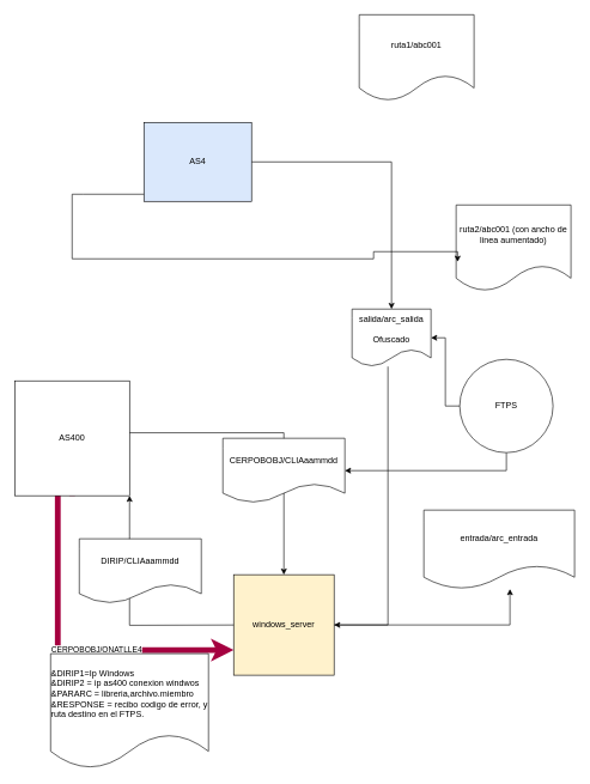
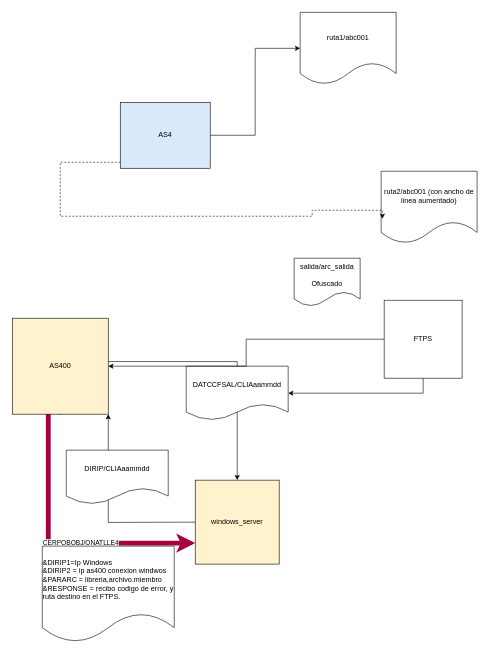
  <mxCell id="0" />
  <mxCell id="1" parent="0" />
- <mxCell id="2" style="edgeStyle=orthogonalEdgeStyle;rounded=0;orthogonalLoop=1;jettySize=auto;html=1;" edge="1" parent="1" source="3" target="20"><mxGeometry relative="1" as="geometry" /></mxCell>
+ <mxCell id="2" style="edgeStyle=orthogonalEdgeStyle;rounded=0;orthogonalLoop=1;jettySize=auto;html=1;entryX=0;entryY=0.5;entryDx=0;entryDy=0;" edge="1" parent="1" source="3" target="4"><mxGeometry relative="1" as="geometry" /></mxCell>
  <mxCell id="3" value="AS4" style="rounded=0;whiteSpace=wrap;html=1;fillColor=#dae8fc;" vertex="1" parent="1"><mxGeometry x="200" y="170" width="150" height="110" as="geometry" /></mxCell>
  <mxCell id="4" value="ruta1/abc001" style="shape=document;whiteSpace=wrap;html=1;boundedLbl=1;" vertex="1" parent="1"><mxGeometry x="500" y="20" width="160" height="120" as="geometry" /></mxCell>
  <mxCell id="5" value="ruta2/abc001 (con ancho de linea aumentado)" style="shape=document;whiteSpace=wrap;html=1;boundedLbl=1;" vertex="1" parent="1"><mxGeometry x="635" y="285" width="160" height="120" as="geometry" /></mxCell>
- <mxCell id="6" style="edgeStyle=orthogonalEdgeStyle;rounded=0;orthogonalLoop=1;jettySize=auto;html=1;entryX=0.013;entryY=0.66;entryDx=0;entryDy=0;entryPerimeter=0;" edge="1" parent="1" source="3" target="5"><mxGeometry relative="1" as="geometry"><Array as="points"><mxPoint x="115" y="270" /><mxPoint x="100" y="270" /><mxPoint x="100" y="360" /><mxPoint x="520" y="360" /><mxPoint x="520" y="350" /><mxPoint x="572" y="350" /></Array></mxGeometry></mxCell>
+ <mxCell id="6" style="edgeStyle=orthogonalEdgeStyle;rounded=0;orthogonalLoop=1;jettySize=auto;html=1;entryX=0.013;entryY=0.66;entryDx=0;entryDy=0;entryPerimeter=0;dashed=1;" edge="1" parent="1" source="3" target="5"><mxGeometry relative="1" as="geometry"><Array as="points"><mxPoint x="115" y="270" /><mxPoint x="100" y="270" /><mxPoint x="100" y="360" /><mxPoint x="520" y="360" /><mxPoint x="520" y="350" /><mxPoint x="572" y="350" /></Array></mxGeometry></mxCell>
  <mxCell id="7" style="edgeStyle=orthogonalEdgeStyle;rounded=0;orthogonalLoop=1;jettySize=auto;html=1;exitX=0.997;exitY=0.452;exitDx=0;exitDy=0;exitPerimeter=0;" edge="1" parent="1" source="22" target="13"><mxGeometry relative="1" as="geometry"><mxPoint x="200" y="585" as="sourcePoint" /></mxGeometry></mxCell>
  <mxCell id="8" style="edgeStyle=orthogonalEdgeStyle;rounded=0;orthogonalLoop=1;jettySize=auto;html=1;entryX=0;entryY=0.75;entryDx=0;entryDy=0;fillColor=#d80073;strokeColor=#A50040;strokeWidth=8;exitX=0.5;exitY=1;exitDx=0;exitDy=0;" edge="1" parent="1" source="22" target="13"><mxGeometry relative="1" as="geometry"><mxPoint x="80" y="680" as="sourcePoint" /><Array as="points"><mxPoint x="80" y="660" /><mxPoint x="80" y="905" /></Array></mxGeometry></mxCell>
  <mxCell id="9" value="CERPOBOBJ/ONATLLE4" style="edgeLabel;html=1;align=center;verticalAlign=middle;resizable=0;points=[];" vertex="1" connectable="0" parent="8"><mxGeometry x="0.289" y="1" relative="1" as="geometry"><mxPoint as="offset" /></mxGeometry></mxCell>
- <mxCell id="10" value="CERPOBOBJ/CLIAaammdd" style="shape=document;whiteSpace=wrap;html=1;boundedLbl=1;" vertex="1" parent="1"><mxGeometry x="310" y="610" width="170" height="90" as="geometry" /></mxCell>
+ <mxCell id="10" value="DATCCFSAL/CLIAaammdd" style="shape=document;whiteSpace=wrap;html=1;boundedLbl=1;" vertex="1" parent="1"><mxGeometry x="310" y="610" width="170" height="90" as="geometry" /></mxCell>
  <mxCell id="11" style="edgeStyle=orthogonalEdgeStyle;rounded=0;orthogonalLoop=1;jettySize=auto;html=1;exitX=0.5;exitY=1;exitDx=0;exitDy=0;" edge="1" parent="1" source="18" target="10"><mxGeometry relative="1" as="geometry"><mxPoint x="685" y="660" as="sourcePoint" /></mxGeometry></mxCell>
  <mxCell id="12" style="edgeStyle=orthogonalEdgeStyle;rounded=0;orthogonalLoop=1;jettySize=auto;html=1;entryX=1;entryY=1;entryDx=0;entryDy=0;" edge="1" parent="1" target="22"><mxGeometry relative="1" as="geometry"><mxPoint x="155" y="680" as="targetPoint" /><mxPoint x="350" y="870" as="sourcePoint" /></mxGeometry></mxCell>
  <mxCell id="13" value="windows_server" style="whiteSpace=wrap;html=1;aspect=fixed;fillColor=#fff2cc;" vertex="1" parent="1"><mxGeometry x="325" y="800" width="140" height="140" as="geometry" /></mxCell>
  <mxCell id="14" value="&lt;div style=&quot;text-align: justify;&quot;&gt;&lt;span style=&quot;background-color: initial;&quot;&gt;&amp;amp;DIRIP1=Ip Windows&lt;/span&gt;&lt;/div&gt;&lt;div style=&quot;text-align: justify;&quot;&gt;&lt;span style=&quot;background-color: initial;&quot;&gt;&amp;amp;DIRIP2 = ip as400 conexion windwos&lt;/span&gt;&lt;/div&gt;&lt;div style=&quot;text-align: justify;&quot;&gt;&lt;span style=&quot;background-color: initial;&quot;&gt;&amp;amp;PARARC = libreria,archivo.miembro&lt;br&gt;&amp;amp;RESPONSE = recibo codigo de error, y ruta destino en el FTPS.&lt;br&gt;&lt;/span&gt;&lt;/div&gt;" style="shape=document;whiteSpace=wrap;html=1;boundedLbl=1;" vertex="1" parent="1"><mxGeometry x="70" y="910" width="220" height="160" as="geometry" /></mxCell>
- <mxCell id="15" value="" style="edgeStyle=orthogonalEdgeStyle;rounded=0;orthogonalLoop=1;jettySize=auto;html=1;" edge="1" parent="1" source="13" target="16"><mxGeometry relative="1" as="geometry"><mxPoint x="465" y="870" as="sourcePoint" /><mxPoint x="645" y="690" as="targetPoint" /><Array as="points"><mxPoint x="710" y="870" /></Array></mxGeometry></mxCell>
- <mxCell id="16" value="entrada/arc_entrada" style="shape=document;whiteSpace=wrap;html=1;boundedLbl=1;" vertex="1" parent="1"><mxGeometry x="590" y="710" width="210" height="110" as="geometry" /></mxCell>
- <mxCell id="17" style="edgeStyle=orthogonalEdgeStyle;rounded=0;orthogonalLoop=1;jettySize=auto;html=1;entryX=1;entryY=0.5;entryDx=0;entryDy=0;" edge="1" parent="1" source="18" target="20"><mxGeometry relative="1" as="geometry" /></mxCell>
- <mxCell id="18" value="FTPS" style="ellipse;whiteSpace=wrap;html=1;aspect=fixed;" vertex="1" parent="1"><mxGeometry x="640" y="500" width="130" height="130" as="geometry" /></mxCell>
- <mxCell id="19" style="edgeStyle=orthogonalEdgeStyle;rounded=0;orthogonalLoop=1;jettySize=auto;html=1;" edge="1" parent="1" source="20" target="13"><mxGeometry relative="1" as="geometry"><Array as="points"><mxPoint x="540" y="870" /></Array></mxGeometry></mxCell>
+ <mxCell id="17" style="edgeStyle=orthogonalEdgeStyle;rounded=0;orthogonalLoop=1;jettySize=auto;html=1;" edge="1" parent="1" source="18" target="22"><mxGeometry relative="1" as="geometry" /></mxCell>
+ <mxCell id="18" value="FTPS" style="whiteSpace=wrap;html=1;aspect=fixed;" vertex="1" parent="1"><mxGeometry x="640" y="500" width="130" height="130" as="geometry" /></mxCell>
  <mxCell id="20" value="salida/arc_salida&lt;br&gt;&lt;br&gt;Ofuscado" style="shape=document;whiteSpace=wrap;html=1;boundedLbl=1;" vertex="1" parent="1"><mxGeometry x="490" y="430" width="110" height="80" as="geometry" /></mxCell>
  <mxCell id="21" value="DIRIP/CLIAaammdd" style="shape=document;whiteSpace=wrap;html=1;boundedLbl=1;" vertex="1" parent="1"><mxGeometry x="110" y="750" width="170" height="90" as="geometry" /></mxCell>
- <mxCell id="22" value="AS400" style="whiteSpace=wrap;html=1;aspect=fixed;" vertex="1" parent="1"><mxGeometry x="20" y="530" width="160" height="160" as="geometry" /></mxCell>
+ <mxCell id="22" value="AS400" style="whiteSpace=wrap;html=1;aspect=fixed;fillColor=#fff2cc;" vertex="1" parent="1"><mxGeometry x="20" y="530" width="160" height="160" as="geometry" /></mxCell>
